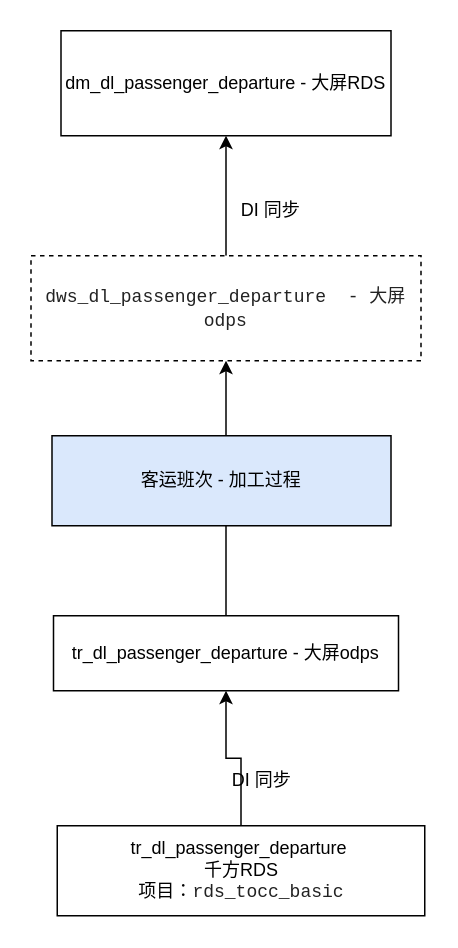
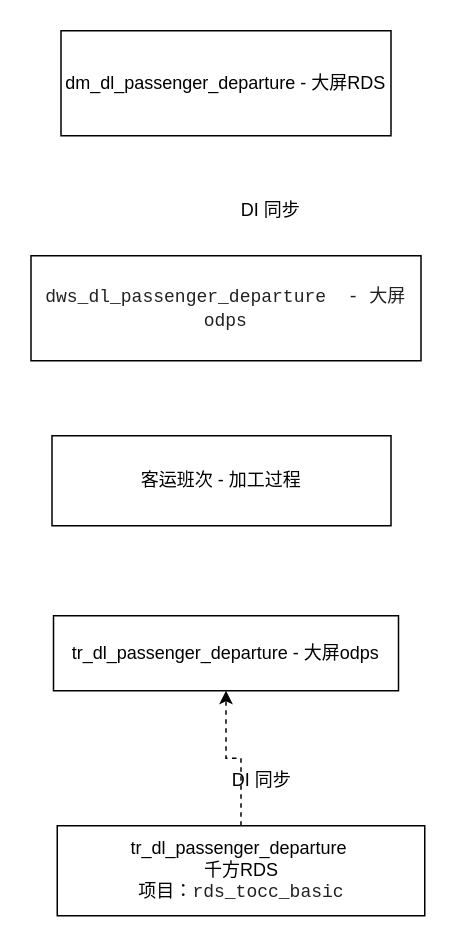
  <mxCell id="0" />
  <mxCell id="1" parent="0" />
  <mxCell id="2" value="dm_dl_passenger_departure - 大屏RDS" style="rounded=0;whiteSpace=wrap;html=1;" vertex="1" parent="1"><mxGeometry x="40" y="20" width="220" height="70" as="geometry" /></mxCell>
- <mxCell id="3" style="edgeStyle=orthogonalEdgeStyle;rounded=0;orthogonalLoop=1;jettySize=auto;html=1;entryX=0.5;entryY=1;entryDx=0;entryDy=0;" edge="1" parent="1" source="4" target="2"><mxGeometry relative="1" as="geometry" /></mxCell>
- <mxCell id="4" value="&lt;span style=&quot;color: rgb(34 , 34 , 34) ; font-family: &amp;#34;consolas&amp;#34; , &amp;#34;lucida console&amp;#34; , &amp;#34;courier new&amp;#34; , monospace ; text-align: left&quot;&gt;dws_dl_passenger_departure&amp;nbsp; - 大屏odps&lt;/span&gt;" style="rounded=0;whiteSpace=wrap;html=1;dashed=1;" vertex="1" parent="1"><mxGeometry x="20" y="170" width="260" height="70" as="geometry" /></mxCell>
+ <mxCell id="4" value="&lt;span style=&quot;color: rgb(34 , 34 , 34) ; font-family: &amp;#34;consolas&amp;#34; , &amp;#34;lucida console&amp;#34; , &amp;#34;courier new&amp;#34; , monospace ; text-align: left&quot;&gt;dws_dl_passenger_departure&amp;nbsp; - 大屏odps&lt;/span&gt;" style="rounded=0;whiteSpace=wrap;html=1;" vertex="1" parent="1"><mxGeometry x="20" y="170" width="260" height="70" as="geometry" /></mxCell>
  <mxCell id="5" value="DI 同步" style="text;html=1;strokeColor=none;fillColor=none;align=center;verticalAlign=middle;whiteSpace=wrap;rounded=0;" vertex="1" parent="1"><mxGeometry x="150" y="130" width="60" height="20" as="geometry" /></mxCell>
- <mxCell id="6" style="edgeStyle=orthogonalEdgeStyle;rounded=0;orthogonalLoop=1;jettySize=auto;html=1;entryX=0.5;entryY=1;entryDx=0;entryDy=0;" edge="1" parent="1" source="7" target="4"><mxGeometry relative="1" as="geometry" /></mxCell>
  <mxCell id="7" value="tr_dl_passenger_departure - 大屏odps" style="rounded=0;whiteSpace=wrap;html=1;" vertex="1" parent="1"><mxGeometry x="35" y="410" width="230" height="50" as="geometry" /></mxCell>
- <mxCell id="8" style="edgeStyle=orthogonalEdgeStyle;rounded=0;orthogonalLoop=1;jettySize=auto;html=1;entryX=0.5;entryY=1;entryDx=0;entryDy=0;" edge="1" parent="1" source="9" target="7"><mxGeometry relative="1" as="geometry" /></mxCell>
+ <mxCell id="8" style="edgeStyle=orthogonalEdgeStyle;rounded=0;orthogonalLoop=1;jettySize=auto;html=1;entryX=0.5;entryY=1;entryDx=0;entryDy=0;dashed=1;" edge="1" parent="1" source="9" target="7"><mxGeometry relative="1" as="geometry" /></mxCell>
  <mxCell id="9" value="tr_dl_passenger_departure&amp;nbsp;&lt;br&gt;千方RDS&lt;br&gt;项目：&lt;span style=&quot;color: rgb(34 , 34 , 34) ; font-family: &amp;#34;consolas&amp;#34; , &amp;#34;lucida console&amp;#34; , &amp;#34;courier new&amp;#34; , monospace ; text-align: left&quot;&gt;rds_tocc_basic&lt;/span&gt;" style="rounded=0;whiteSpace=wrap;html=1;" vertex="1" parent="1"><mxGeometry x="37.5" y="550" width="245" height="60" as="geometry" /></mxCell>
  <mxCell id="10" value="DI 同步" style="text;html=1;strokeColor=none;fillColor=none;align=center;verticalAlign=middle;whiteSpace=wrap;rounded=0;" vertex="1" parent="1"><mxGeometry x="144" y="510" width="60" height="20" as="geometry" /></mxCell>
- <mxCell id="11" value="客运班次 - 加工过程" style="rounded=0;whiteSpace=wrap;html=1;fillColor=#dae8fc;" vertex="1" parent="1"><mxGeometry x="34" y="290" width="226" height="60" as="geometry" /></mxCell>
+ <mxCell id="11" value="客运班次 - 加工过程" style="rounded=0;whiteSpace=wrap;html=1;" vertex="1" parent="1"><mxGeometry x="34" y="290" width="226" height="60" as="geometry" /></mxCell>
